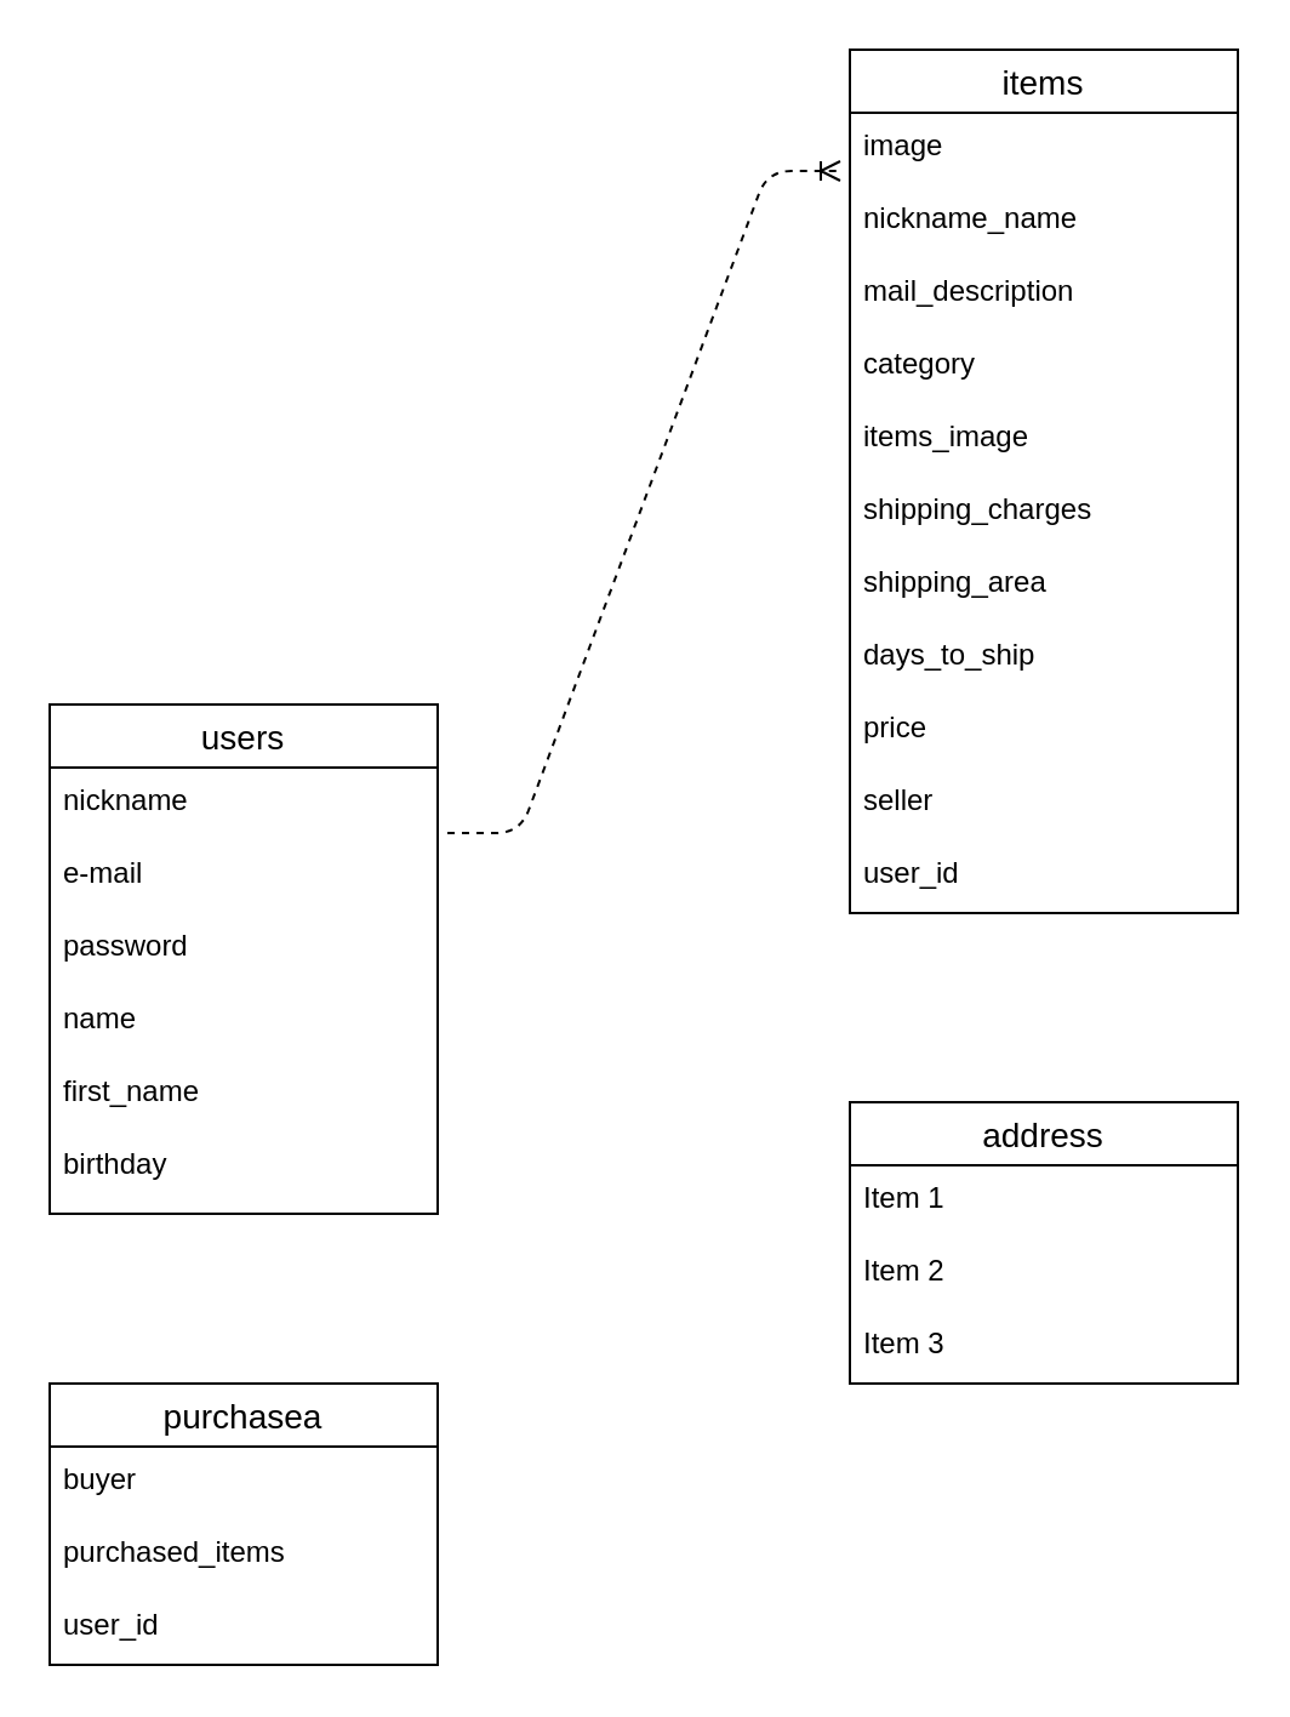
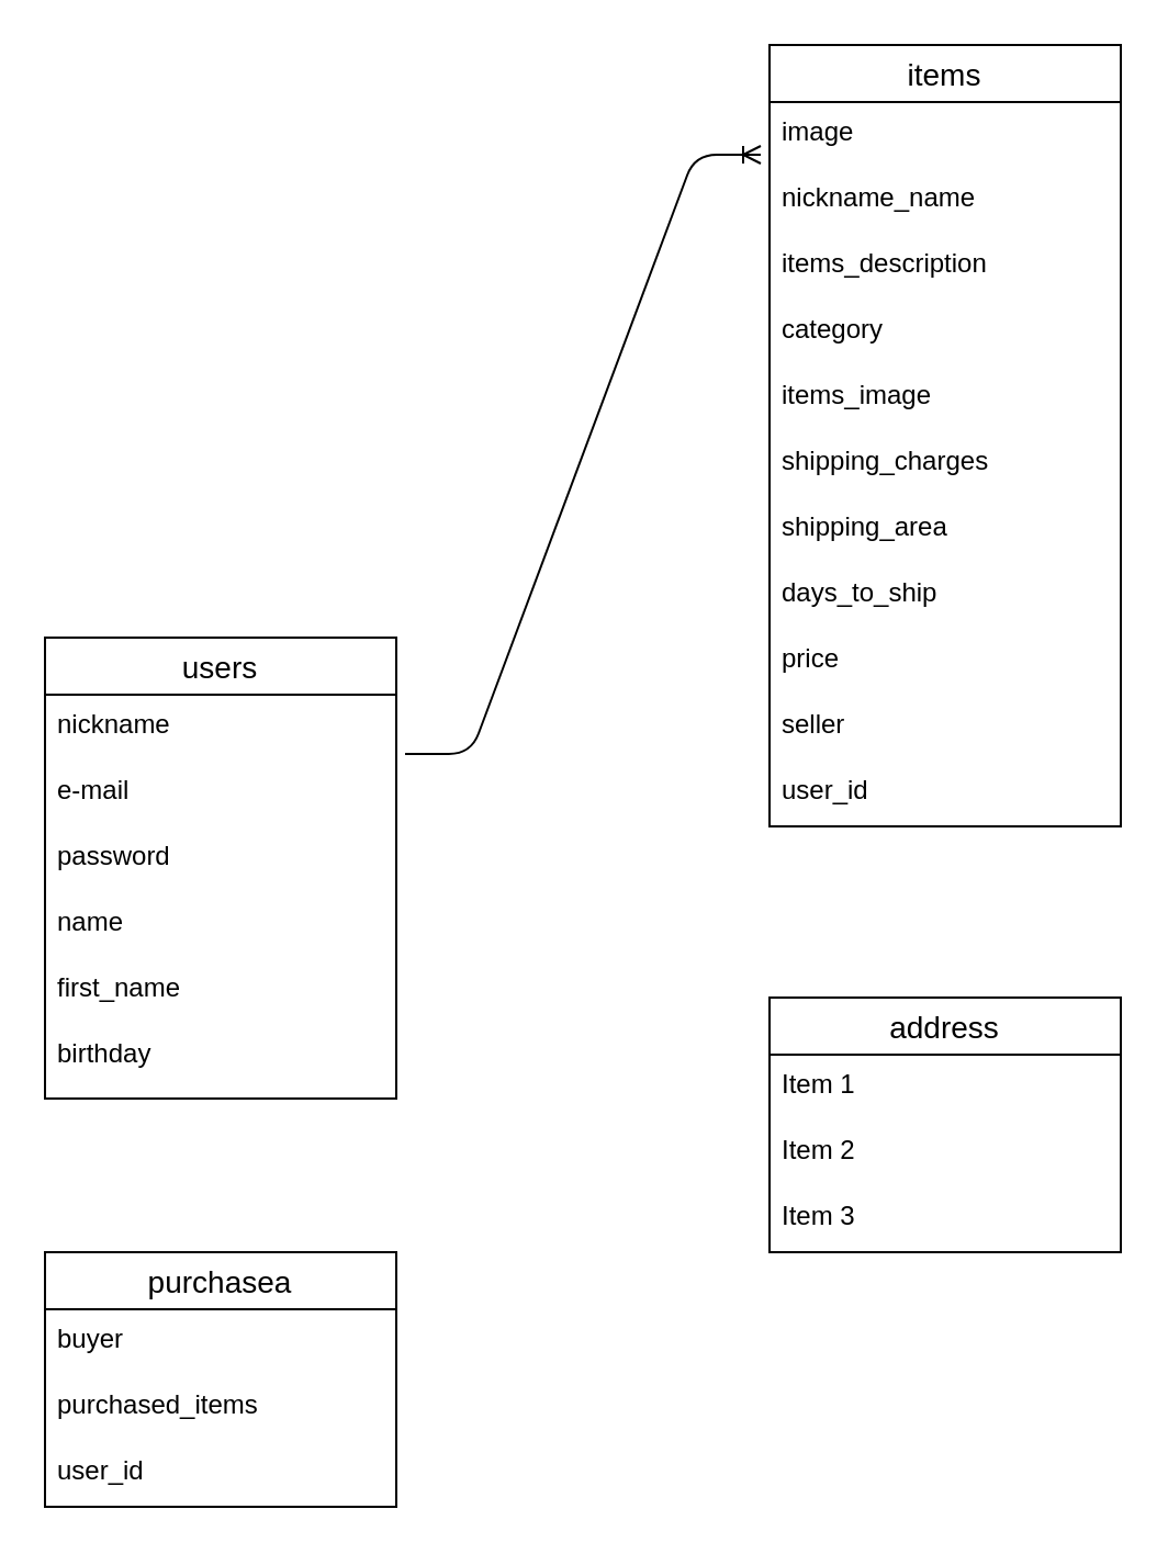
  <mxCell id="0" />
  <mxCell id="1" parent="0" />
  <mxCell id="2" value="address" style="swimlane;fontStyle=0;childLayout=stackLayout;horizontal=1;startSize=26;horizontalStack=0;resizeParent=1;resizeParentMax=0;resizeLast=0;collapsible=1;marginBottom=0;align=center;fontSize=14;" vertex="1" parent="1"><mxGeometry x="350" y="454" width="160" height="116" as="geometry" /></mxCell>
  <mxCell id="3" value="Item 1" style="text;strokeColor=none;fillColor=none;spacingLeft=4;spacingRight=4;overflow=hidden;rotatable=0;points=[[0,0.5],[1,0.5]];portConstraint=eastwest;fontSize=12;" vertex="1" parent="2"><mxGeometry y="26" width="160" height="30" as="geometry" /></mxCell>
  <mxCell id="4" value="Item 2" style="text;strokeColor=none;fillColor=none;spacingLeft=4;spacingRight=4;overflow=hidden;rotatable=0;points=[[0,0.5],[1,0.5]];portConstraint=eastwest;fontSize=12;" vertex="1" parent="2"><mxGeometry y="56" width="160" height="30" as="geometry" /></mxCell>
  <mxCell id="5" value="Item 3" style="text;strokeColor=none;fillColor=none;spacingLeft=4;spacingRight=4;overflow=hidden;rotatable=0;points=[[0,0.5],[1,0.5]];portConstraint=eastwest;fontSize=12;" vertex="1" parent="2"><mxGeometry y="86" width="160" height="30" as="geometry" /></mxCell>
  <mxCell id="6" value="items" style="swimlane;fontStyle=0;childLayout=stackLayout;horizontal=1;startSize=26;horizontalStack=0;resizeParent=1;resizeParentMax=0;resizeLast=0;collapsible=1;marginBottom=0;align=center;fontSize=14;" vertex="1" parent="1"><mxGeometry x="350" y="20" width="160" height="356" as="geometry" /></mxCell>
  <mxCell id="7" value="image" style="text;strokeColor=none;fillColor=none;spacingLeft=4;spacingRight=4;overflow=hidden;rotatable=0;points=[[0,0.5],[1,0.5]];portConstraint=eastwest;fontSize=12;" vertex="1" parent="6"><mxGeometry y="26" width="160" height="30" as="geometry" /></mxCell>
  <mxCell id="8" value="nickname_name" style="text;strokeColor=none;fillColor=none;spacingLeft=4;spacingRight=4;overflow=hidden;rotatable=0;points=[[0,0.5],[1,0.5]];portConstraint=eastwest;fontSize=12;" vertex="1" parent="6"><mxGeometry y="56" width="160" height="30" as="geometry" /></mxCell>
- <mxCell id="9" value="mail_description" style="text;strokeColor=none;fillColor=none;spacingLeft=4;spacingRight=4;overflow=hidden;rotatable=0;points=[[0,0.5],[1,0.5]];portConstraint=eastwest;fontSize=12;" vertex="1" parent="6"><mxGeometry y="86" width="160" height="30" as="geometry" /></mxCell>
+ <mxCell id="9" value="items_description" style="text;strokeColor=none;fillColor=none;spacingLeft=4;spacingRight=4;overflow=hidden;rotatable=0;points=[[0,0.5],[1,0.5]];portConstraint=eastwest;fontSize=12;" vertex="1" parent="6"><mxGeometry y="86" width="160" height="30" as="geometry" /></mxCell>
  <mxCell id="10" value="category" style="text;strokeColor=none;fillColor=none;spacingLeft=4;spacingRight=4;overflow=hidden;rotatable=0;points=[[0,0.5],[1,0.5]];portConstraint=eastwest;fontSize=12;" vertex="1" parent="6"><mxGeometry y="116" width="160" height="30" as="geometry" /></mxCell>
  <mxCell id="11" value="items_image" style="text;strokeColor=none;fillColor=none;spacingLeft=4;spacingRight=4;overflow=hidden;rotatable=0;points=[[0,0.5],[1,0.5]];portConstraint=eastwest;fontSize=12;" vertex="1" parent="6"><mxGeometry y="146" width="160" height="30" as="geometry" /></mxCell>
  <mxCell id="12" value="shipping_charges" style="text;strokeColor=none;fillColor=none;spacingLeft=4;spacingRight=4;overflow=hidden;rotatable=0;points=[[0,0.5],[1,0.5]];portConstraint=eastwest;fontSize=12;" vertex="1" parent="6"><mxGeometry y="176" width="160" height="30" as="geometry" /></mxCell>
  <mxCell id="13" value="shipping_area" style="text;strokeColor=none;fillColor=none;spacingLeft=4;spacingRight=4;overflow=hidden;rotatable=0;points=[[0,0.5],[1,0.5]];portConstraint=eastwest;fontSize=12;" vertex="1" parent="6"><mxGeometry y="206" width="160" height="30" as="geometry" /></mxCell>
  <mxCell id="14" value="days_to_ship" style="text;strokeColor=none;fillColor=none;spacingLeft=4;spacingRight=4;overflow=hidden;rotatable=0;points=[[0,0.5],[1,0.5]];portConstraint=eastwest;fontSize=12;" vertex="1" parent="6"><mxGeometry y="236" width="160" height="30" as="geometry" /></mxCell>
  <mxCell id="15" value="price" style="text;strokeColor=none;fillColor=none;spacingLeft=4;spacingRight=4;overflow=hidden;rotatable=0;points=[[0,0.5],[1,0.5]];portConstraint=eastwest;fontSize=12;" vertex="1" parent="6"><mxGeometry y="266" width="160" height="30" as="geometry" /></mxCell>
  <mxCell id="16" value="seller" style="text;strokeColor=none;fillColor=none;spacingLeft=4;spacingRight=4;overflow=hidden;rotatable=0;points=[[0,0.5],[1,0.5]];portConstraint=eastwest;fontSize=12;" vertex="1" parent="6"><mxGeometry y="296" width="160" height="30" as="geometry" /></mxCell>
  <mxCell id="17" value="user_id" style="text;strokeColor=none;fillColor=none;spacingLeft=4;spacingRight=4;overflow=hidden;rotatable=0;points=[[0,0.5],[1,0.5]];portConstraint=eastwest;fontSize=12;" vertex="1" parent="6"><mxGeometry y="326" width="160" height="30" as="geometry" /></mxCell>
  <mxCell id="18" value="purchasea" style="swimlane;fontStyle=0;childLayout=stackLayout;horizontal=1;startSize=26;horizontalStack=0;resizeParent=1;resizeParentMax=0;resizeLast=0;collapsible=1;marginBottom=0;align=center;fontSize=14;" vertex="1" parent="1"><mxGeometry x="20" y="570" width="160" height="116" as="geometry" /></mxCell>
  <mxCell id="19" value="buyer" style="text;strokeColor=none;fillColor=none;spacingLeft=4;spacingRight=4;overflow=hidden;rotatable=0;points=[[0,0.5],[1,0.5]];portConstraint=eastwest;fontSize=12;" vertex="1" parent="18"><mxGeometry y="26" width="160" height="30" as="geometry" /></mxCell>
  <mxCell id="20" value="purchased_items" style="text;strokeColor=none;fillColor=none;spacingLeft=4;spacingRight=4;overflow=hidden;rotatable=0;points=[[0,0.5],[1,0.5]];portConstraint=eastwest;fontSize=12;" vertex="1" parent="18"><mxGeometry y="56" width="160" height="30" as="geometry" /></mxCell>
  <mxCell id="21" value="user_id" style="text;strokeColor=none;fillColor=none;spacingLeft=4;spacingRight=4;overflow=hidden;rotatable=0;points=[[0,0.5],[1,0.5]];portConstraint=eastwest;fontSize=12;" vertex="1" parent="18"><mxGeometry y="86" width="160" height="30" as="geometry" /></mxCell>
  <mxCell id="22" value="users" style="swimlane;fontStyle=0;childLayout=stackLayout;horizontal=1;startSize=26;horizontalStack=0;resizeParent=1;resizeParentMax=0;resizeLast=0;collapsible=1;marginBottom=0;align=center;fontSize=14;" vertex="1" parent="1"><mxGeometry x="20" y="290" width="160" height="210" as="geometry" /></mxCell>
  <mxCell id="23" value="nickname" style="text;strokeColor=none;fillColor=none;spacingLeft=4;spacingRight=4;overflow=hidden;rotatable=0;points=[[0,0.5],[1,0.5]];portConstraint=eastwest;fontSize=12;" vertex="1" parent="22"><mxGeometry y="26" width="160" height="30" as="geometry" /></mxCell>
  <mxCell id="24" value="e-mail&#10;" style="text;strokeColor=none;fillColor=none;spacingLeft=4;spacingRight=4;overflow=hidden;rotatable=0;points=[[0,0.5],[1,0.5]];portConstraint=eastwest;fontSize=12;" vertex="1" parent="22"><mxGeometry y="56" width="160" height="30" as="geometry" /></mxCell>
  <mxCell id="25" value="password" style="text;strokeColor=none;fillColor=none;spacingLeft=4;spacingRight=4;overflow=hidden;rotatable=0;points=[[0,0.5],[1,0.5]];portConstraint=eastwest;fontSize=12;" vertex="1" parent="22"><mxGeometry y="86" width="160" height="30" as="geometry" /></mxCell>
  <mxCell id="26" value="name" style="text;strokeColor=none;fillColor=none;spacingLeft=4;spacingRight=4;overflow=hidden;rotatable=0;points=[[0,0.5],[1,0.5]];portConstraint=eastwest;fontSize=12;" vertex="1" parent="22"><mxGeometry y="116" width="160" height="30" as="geometry" /></mxCell>
  <mxCell id="27" value="first_name" style="text;strokeColor=none;fillColor=none;spacingLeft=4;spacingRight=4;overflow=hidden;rotatable=0;points=[[0,0.5],[1,0.5]];portConstraint=eastwest;fontSize=12;" vertex="1" parent="22"><mxGeometry y="146" width="160" height="30" as="geometry" /></mxCell>
  <mxCell id="28" value="birthday" style="text;strokeColor=none;fillColor=none;spacingLeft=4;spacingRight=4;overflow=hidden;rotatable=0;points=[[0,0.5],[1,0.5]];portConstraint=eastwest;fontSize=12;" vertex="1" parent="22"><mxGeometry y="176" width="160" height="34" as="geometry" /></mxCell>
- <mxCell id="29" value="" style="edgeStyle=entityRelationEdgeStyle;fontSize=12;html=1;endArrow=ERoneToMany;exitX=1.025;exitY=-0.1;exitDx=0;exitDy=0;exitPerimeter=0;entryX=-0.025;entryY=0.8;entryDx=0;entryDy=0;entryPerimeter=0;dashed=1;" edge="1" parent="1" source="24" target="7"><mxGeometry width="100" height="100" relative="1" as="geometry"><mxPoint x="200" y="410" as="sourcePoint" /><mxPoint x="300" y="310" as="targetPoint" /></mxGeometry></mxCell>
+ <mxCell id="29" value="" style="edgeStyle=entityRelationEdgeStyle;fontSize=12;html=1;endArrow=ERoneToMany;exitX=1.025;exitY=-0.1;exitDx=0;exitDy=0;exitPerimeter=0;entryX=-0.025;entryY=0.8;entryDx=0;entryDy=0;entryPerimeter=0;" edge="1" parent="1" source="24" target="7"><mxGeometry width="100" height="100" relative="1" as="geometry"><mxPoint x="200" y="410" as="sourcePoint" /><mxPoint x="300" y="310" as="targetPoint" /></mxGeometry></mxCell>
